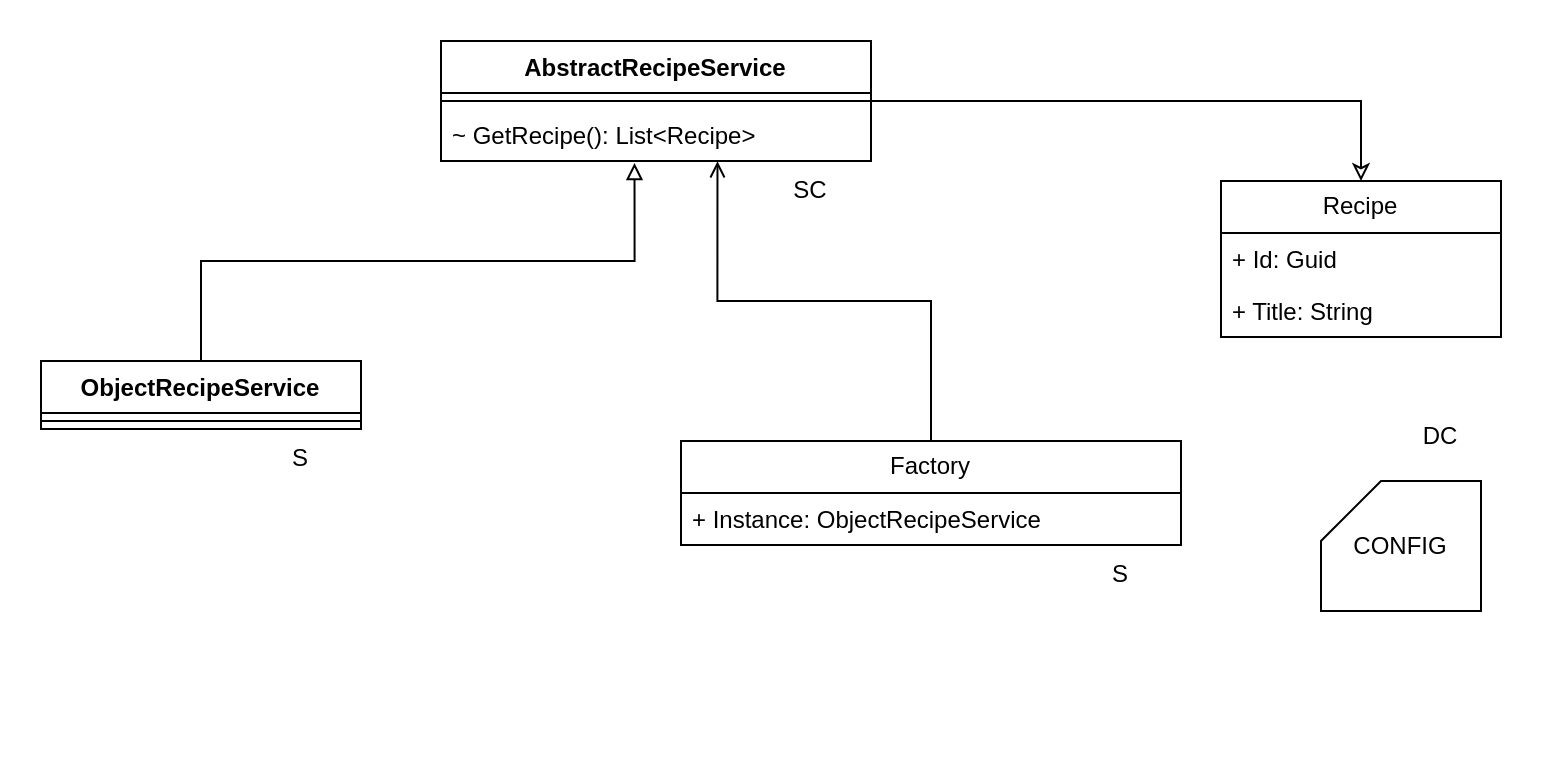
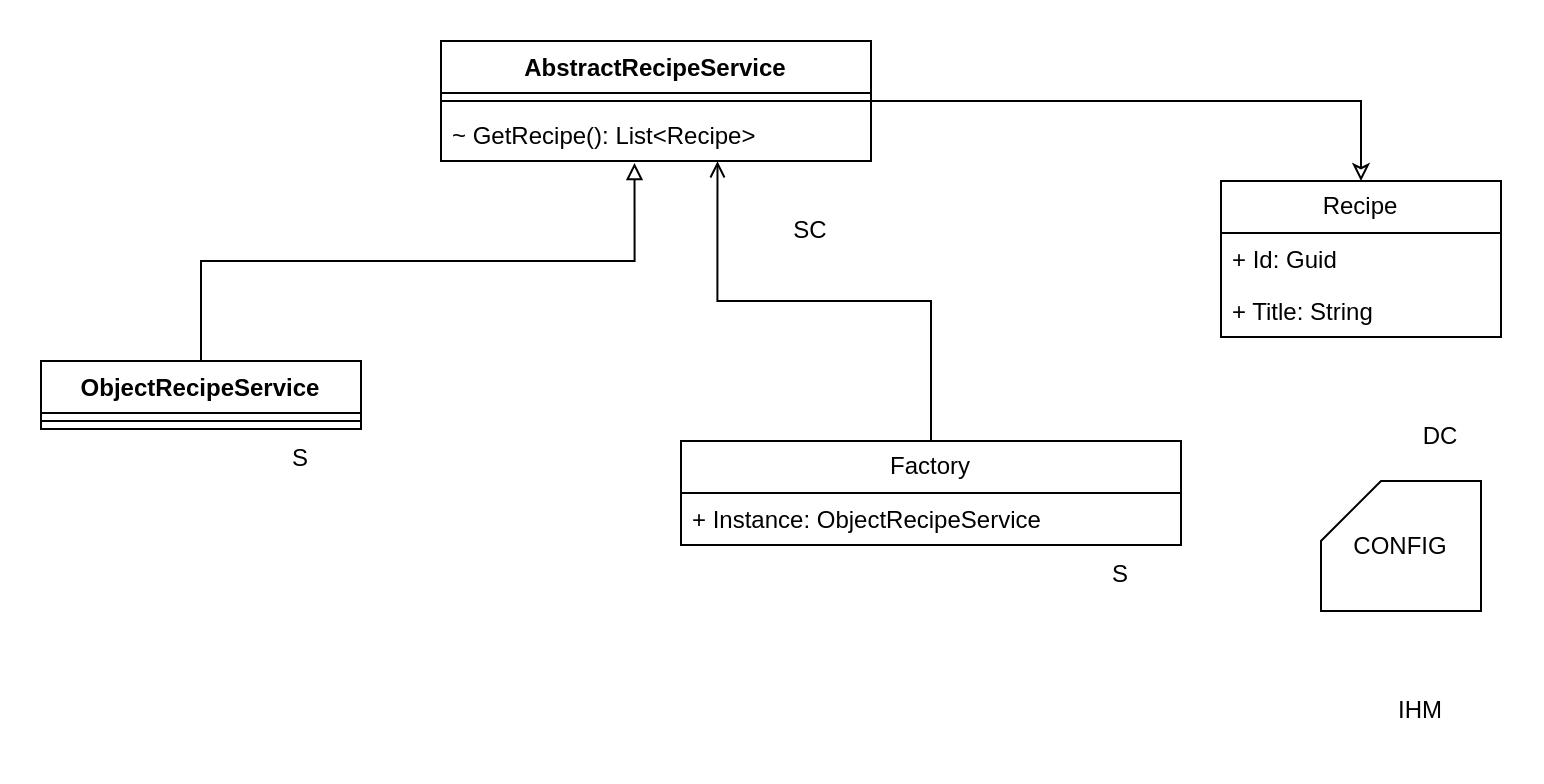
  <mxCell id="0" />
  <mxCell id="1" parent="0" />
  <mxCell id="2" style="edgeStyle=orthogonalEdgeStyle;rounded=0;orthogonalLoop=1;jettySize=auto;html=1;entryX=0.5;entryY=0;entryDx=0;entryDy=0;endArrow=classic;endFill=0;" edge="1" parent="1" source="3" target="6"><mxGeometry relative="1" as="geometry" /></mxCell>
  <mxCell id="3" value="AbstractRecipeService" style="swimlane;fontStyle=1;align=center;verticalAlign=top;childLayout=stackLayout;horizontal=1;startSize=26;horizontalStack=0;resizeParent=1;resizeParentMax=0;resizeLast=0;collapsible=1;marginBottom=0;whiteSpace=wrap;html=1;" vertex="1" parent="1"><mxGeometry x="220" y="20" width="215" height="60" as="geometry" /></mxCell>
  <mxCell id="4" value="" style="line;strokeWidth=1;fillColor=none;align=left;verticalAlign=middle;spacingTop=-1;spacingLeft=3;spacingRight=3;rotatable=0;labelPosition=right;points=[];portConstraint=eastwest;strokeColor=inherit;" vertex="1" parent="3"><mxGeometry y="26" width="215" height="8" as="geometry" /></mxCell>
  <mxCell id="5" value="~ GetRecipe(): List&amp;lt;Recipe&amp;gt;" style="text;strokeColor=none;fillColor=none;align=left;verticalAlign=top;spacingLeft=4;spacingRight=4;overflow=hidden;rotatable=0;points=[[0,0.5],[1,0.5]];portConstraint=eastwest;whiteSpace=wrap;html=1;" vertex="1" parent="3"><mxGeometry y="34" width="215" height="26" as="geometry" /></mxCell>
  <mxCell id="6" value="Recipe" style="swimlane;fontStyle=0;childLayout=stackLayout;horizontal=1;startSize=26;fillColor=none;horizontalStack=0;resizeParent=1;resizeParentMax=0;resizeLast=0;collapsible=1;marginBottom=0;whiteSpace=wrap;html=1;" vertex="1" parent="1"><mxGeometry x="610" y="90" width="140" height="78" as="geometry" /></mxCell>
  <mxCell id="7" value="+ Id: Guid" style="text;strokeColor=none;fillColor=none;align=left;verticalAlign=top;spacingLeft=4;spacingRight=4;overflow=hidden;rotatable=0;points=[[0,0.5],[1,0.5]];portConstraint=eastwest;whiteSpace=wrap;html=1;" vertex="1" parent="6"><mxGeometry y="26" width="140" height="26" as="geometry" /></mxCell>
  <mxCell id="8" value="+ Title: String" style="text;strokeColor=none;fillColor=none;align=left;verticalAlign=top;spacingLeft=4;spacingRight=4;overflow=hidden;rotatable=0;points=[[0,0.5],[1,0.5]];portConstraint=eastwest;whiteSpace=wrap;html=1;" vertex="1" parent="6"><mxGeometry y="52" width="140" height="26" as="geometry" /></mxCell>
  <mxCell id="9" value="ObjectRecipeService" style="swimlane;fontStyle=1;align=center;verticalAlign=top;childLayout=stackLayout;horizontal=1;startSize=26;horizontalStack=0;resizeParent=1;resizeParentMax=0;resizeLast=0;collapsible=1;marginBottom=0;whiteSpace=wrap;html=1;" vertex="1" parent="1"><mxGeometry x="20" y="180" width="160" height="34" as="geometry" /></mxCell>
  <mxCell id="10" value="" style="line;strokeWidth=1;fillColor=none;align=left;verticalAlign=middle;spacingTop=-1;spacingLeft=3;spacingRight=3;rotatable=0;labelPosition=right;points=[];portConstraint=eastwest;strokeColor=inherit;" vertex="1" parent="9"><mxGeometry y="26" width="160" height="8" as="geometry" /></mxCell>
  <mxCell id="11" style="edgeStyle=orthogonalEdgeStyle;rounded=0;orthogonalLoop=1;jettySize=auto;html=1;entryX=0.643;entryY=1.006;entryDx=0;entryDy=0;endArrow=open;endFill=0;entryPerimeter=0;" edge="1" parent="1" source="12" target="5"><mxGeometry relative="1" as="geometry" /></mxCell>
  <mxCell id="12" value="Factory" style="swimlane;fontStyle=0;childLayout=stackLayout;horizontal=1;startSize=26;fillColor=none;horizontalStack=0;resizeParent=1;resizeParentMax=0;resizeLast=0;collapsible=1;marginBottom=0;whiteSpace=wrap;html=1;" vertex="1" parent="1"><mxGeometry x="340" y="220" width="250" height="52" as="geometry" /></mxCell>
  <mxCell id="13" value="+ Instance: ObjectRecipeService" style="text;strokeColor=none;fillColor=none;align=left;verticalAlign=top;spacingLeft=4;spacingRight=4;overflow=hidden;rotatable=0;points=[[0,0.5],[1,0.5]];portConstraint=eastwest;whiteSpace=wrap;html=1;" vertex="1" parent="12"><mxGeometry y="26" width="250" height="26" as="geometry" /></mxCell>
  <mxCell id="14" style="edgeStyle=orthogonalEdgeStyle;rounded=0;orthogonalLoop=1;jettySize=auto;html=1;entryX=0.45;entryY=1.038;entryDx=0;entryDy=0;endArrow=block;endFill=0;entryPerimeter=0;" edge="1" parent="1" source="9" target="5"><mxGeometry relative="1" as="geometry" /></mxCell>
  <mxCell id="15" value="CONFIG" style="shape=card;whiteSpace=wrap;html=1;" vertex="1" parent="1"><mxGeometry x="660" y="240" width="80" height="65" as="geometry" /></mxCell>
- <mxCell id="16" value="SC" style="text;html=1;align=center;verticalAlign=middle;whiteSpace=wrap;rounded=0;" vertex="1" parent="1"><mxGeometry x="375" y="80" width="60" height="30" as="geometry" /></mxCell>
+ <mxCell id="16" value="SC" style="text;html=1;align=center;verticalAlign=middle;whiteSpace=wrap;rounded=0;" vertex="1" parent="1"><mxGeometry x="375" y="100" width="60" height="30" as="geometry" /></mxCell>
  <mxCell id="17" value="DC" style="text;html=1;align=center;verticalAlign=middle;whiteSpace=wrap;rounded=0;" vertex="1" parent="1"><mxGeometry x="690" y="203" width="60" height="30" as="geometry" /></mxCell>
  <mxCell id="18" value="S" style="text;html=1;align=center;verticalAlign=middle;whiteSpace=wrap;rounded=0;" vertex="1" parent="1"><mxGeometry x="530" y="272" width="60" height="30" as="geometry" /></mxCell>
  <mxCell id="19" value="S" style="text;html=1;align=center;verticalAlign=middle;whiteSpace=wrap;rounded=0;" vertex="1" parent="1"><mxGeometry x="120" y="214" width="60" height="30" as="geometry" /></mxCell>
+ <mxCell id="20" value="IHM" style="text;html=1;align=center;verticalAlign=middle;whiteSpace=wrap;rounded=0;" vertex="1" parent="1"><mxGeometry x="680" y="340" width="60" height="30" as="geometry" /></mxCell>
